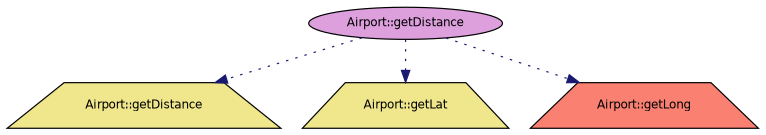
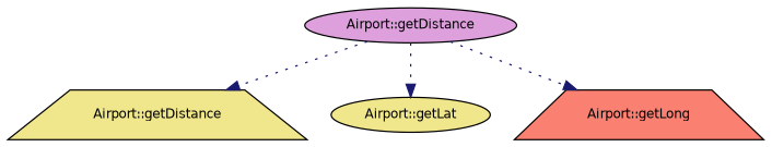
  digraph {
    rankdir=TB
    node [color=black fillcolor=khaki fontname=Helvetica fontsize=10 shape=ellipse style=filled]
    edge [color=midnightblue fontname=Helvetica fontsize=10 labelfontname=Helvetica labelfontsize=10 style=dotted]
    n1 [fillcolor=plum fontcolor=black height=0.2 label="Airport::getDistance" width=0.4]
    n2 [height=0.2 label="Airport::getDistance" shape=trapezium width=0.4]
-   n3 [height=0.2 label="Airport::getLat" shape=trapezium width=0.4]
+   n3 [height=0.2 label="Airport::getLat" width=0.4]
    n4 [fillcolor=salmon height=0.2 label="Airport::getLong" shape=trapezium width=0.4]
    n1 -> n2
    n1 -> n3
    n1 -> n4
  }
